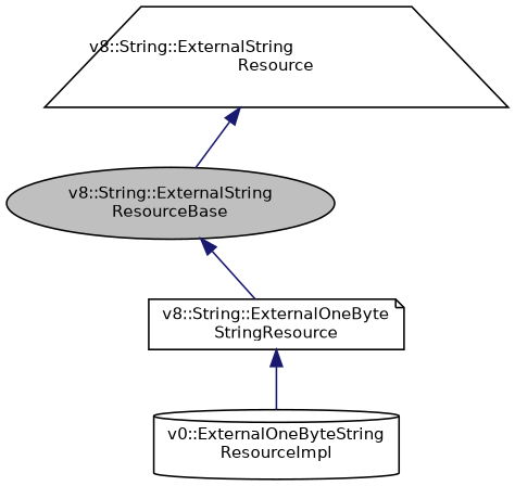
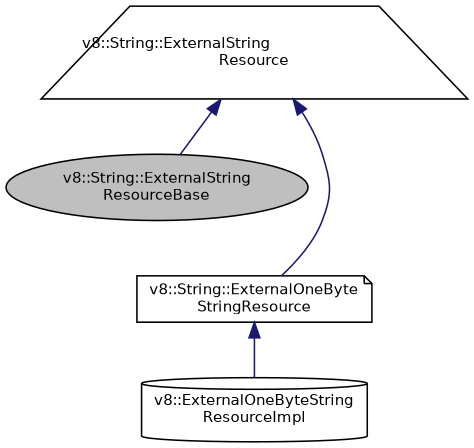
  digraph {
    node [color=black fillcolor=white fontname=Helvetica fontsize=10 style=filled]
    edge [color=midnightblue dir=back fontname=Helvetica fontsize=10 labelfontname=Helvetica labelfontsize=10 style=solid]
    n1 [fillcolor=grey75 fontcolor=black height=0.2 label="v8::String::ExternalString\lResourceBase" shape=ellipse width=0.4]
    n2 [height=0.2 label="v8::String::ExternalOneByte\lStringResource" shape=note width=0.4]
-   n3 [height=0.2 label="v0::ExternalOneByteString\lResourceImpl" shape=cylinder width=0.4]
+   n3 [height=0.2 label="v8::ExternalOneByteString\lResourceImpl" shape=cylinder width=0.4]
    n4 [height=0.2 label="v8::String::ExternalString\lResource" shape=trapezium width=0.4]
-   n1 -> n2
+   n4 -> n2
    n2 -> n3
    n4 -> n1
  }
